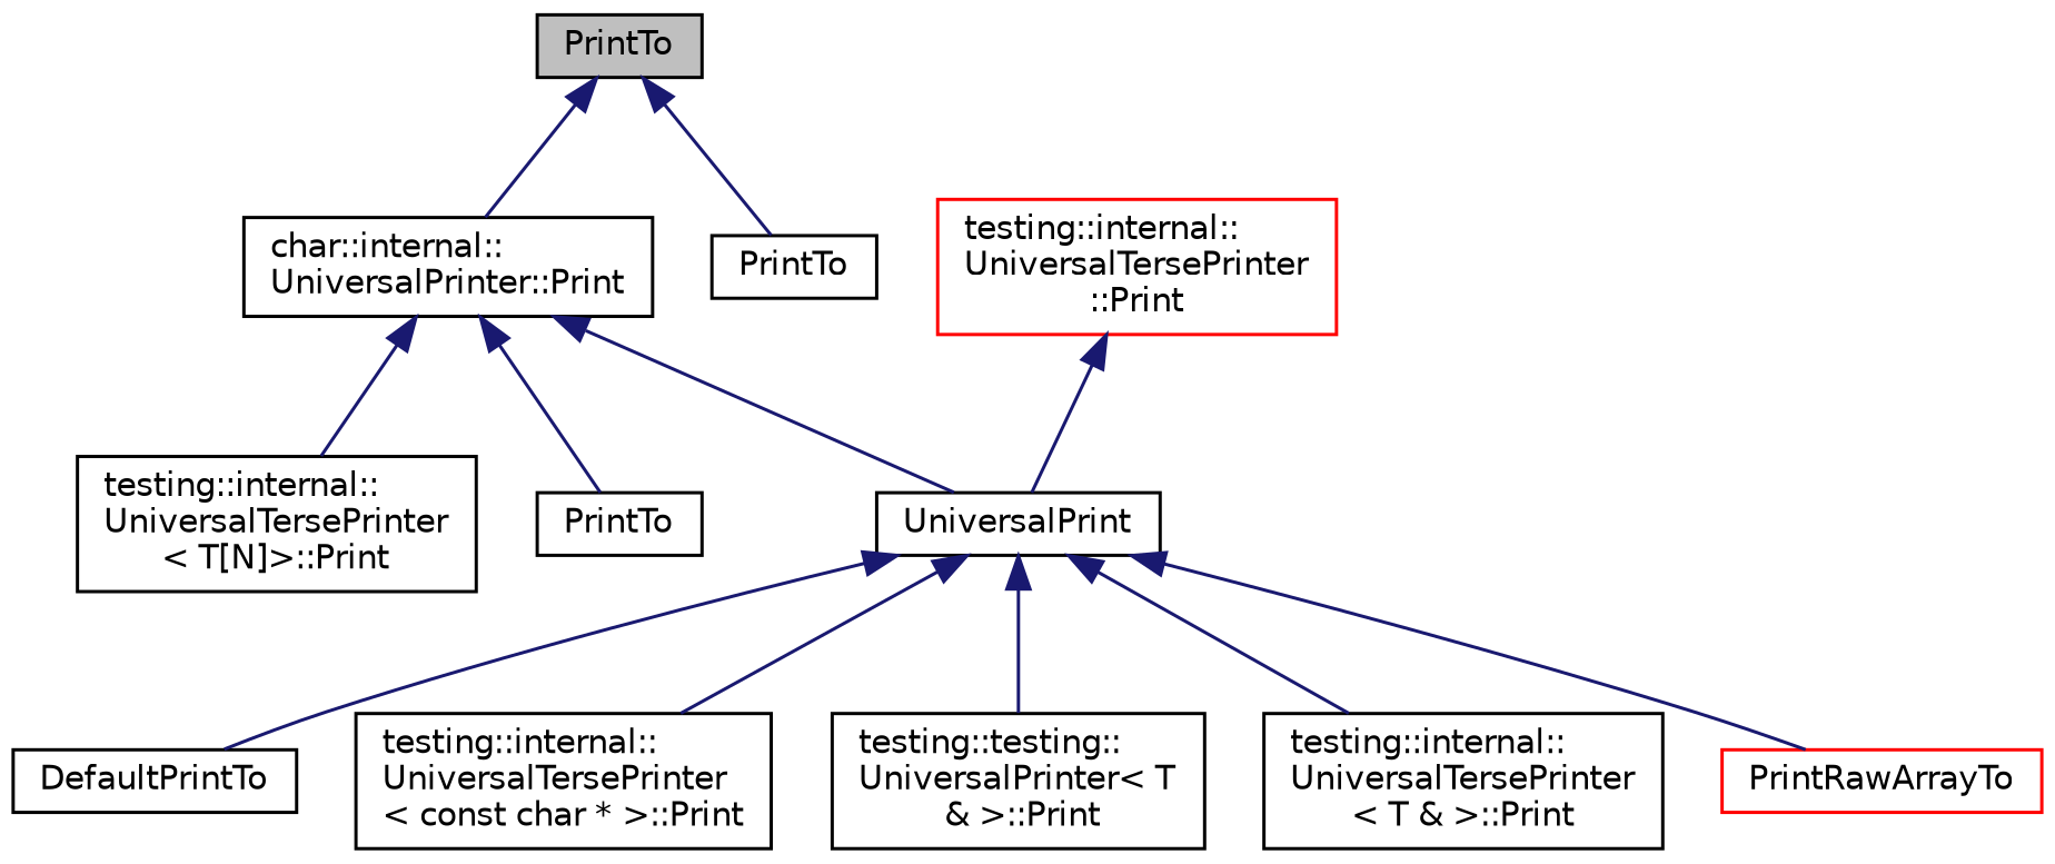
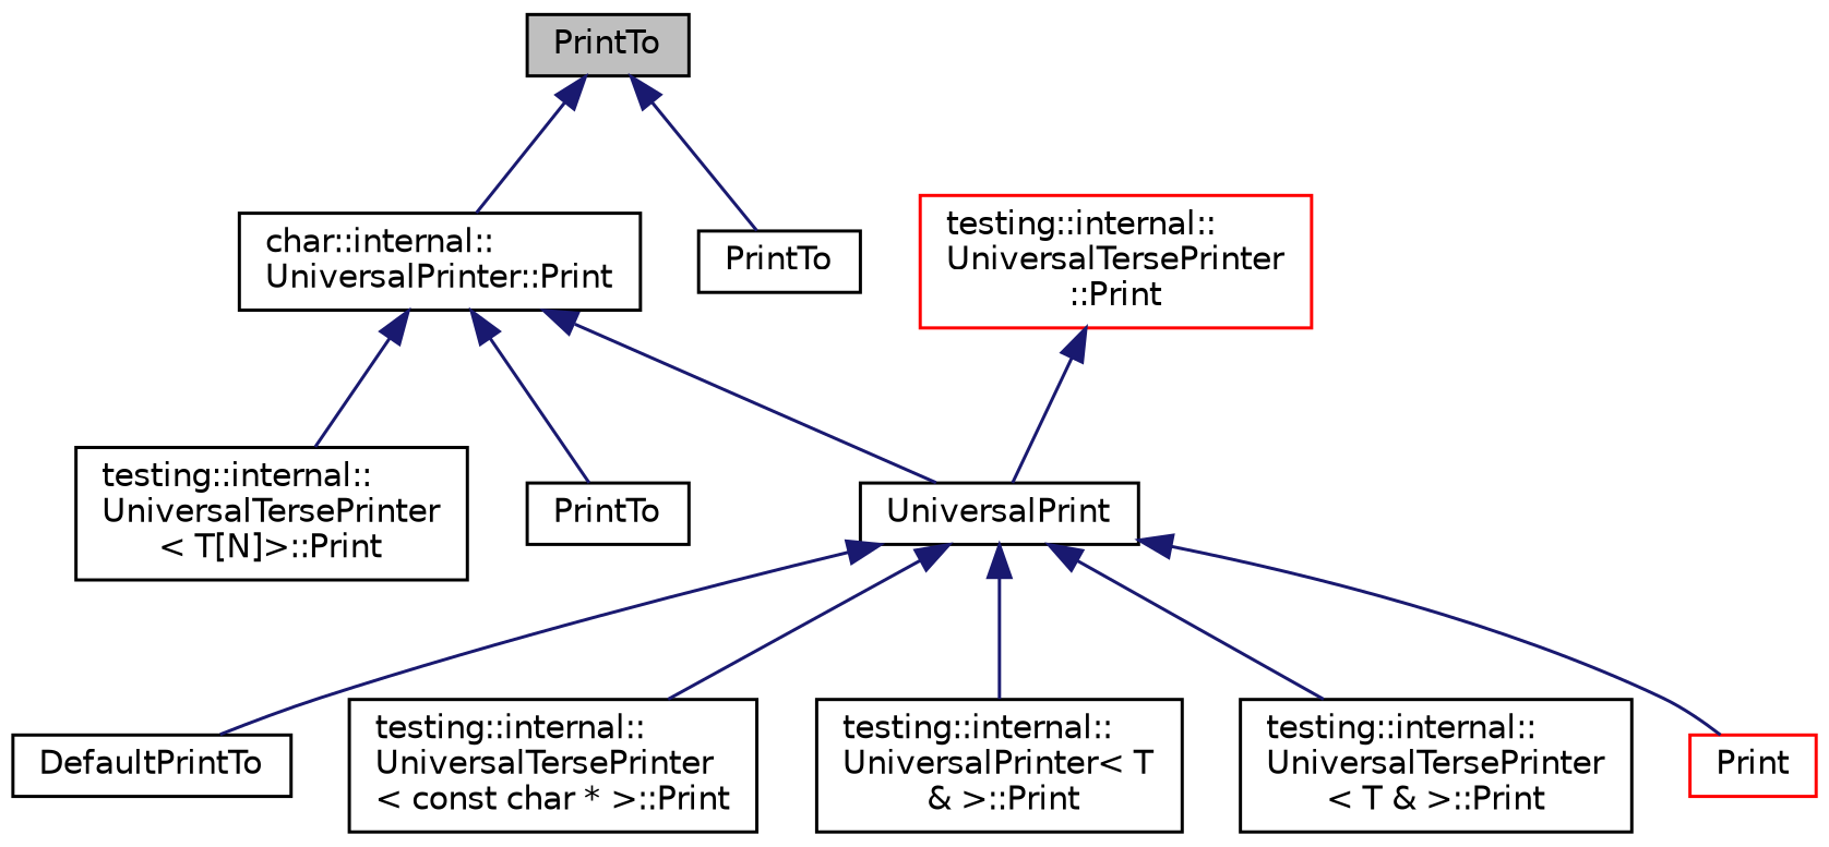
  digraph {
    rankdir=TB
    node [color=black fontname=Helvetica fontsize=10 shape=record]
    edge [color=midnightblue dir=back fontname=Helvetica fontsize=10 labelfontname=Helvetica labelfontsize=10 style=solid]
    n1 [fillcolor=grey75 fontcolor=black height=0.2 label=PrintTo style=filled width=0.4]
    n2 [height=0.2 label="char::internal::\lUniversalPrinter::Print" width=0.4]
    n3 [height=0.2 label=PrintTo width=0.4]
    n4 [height=0.2 label="testing::internal::\lUniversalTersePrinter\l\< T[N]\>::Print" width=0.4]
    n5 [height=0.2 label=PrintTo width=0.4]
    n6 [height=0.2 label=UniversalPrint width=0.4]
    n7 [height=0.2 label=DefaultPrintTo width=0.4]
    n8 [height=0.2 label="testing::internal::\lUniversalTersePrinter\l\< const char * \>::Print" width=0.4]
-   n9 [height=0.2 label="testing::testing::\lUniversalPrinter\< T\l & \>::Print" width=0.4]
+   n9 [height=0.2 label="testing::internal::\lUniversalPrinter\< T\l & \>::Print" width=0.4]
    n10 [height=0.2 label="testing::internal::\lUniversalTersePrinter\l\< T & \>::Print" width=0.4]
-   n11 [color=red height=0.2 label=PrintRawArrayTo width=0.4]
+   n11 [color=red height=0.2 label=Print width=0.4]
    n12 [color=red height=0.2 label="testing::internal::\lUniversalTersePrinter\l::Print" width=0.4]
    n1 -> n2
    n1 -> n3
    n2 -> n4
    n2 -> n5
    n2 -> n6
    n6 -> n7
    n6 -> n8
    n6 -> n9
    n6 -> n10
    n6 -> n11
    n12 -> n6
  }
